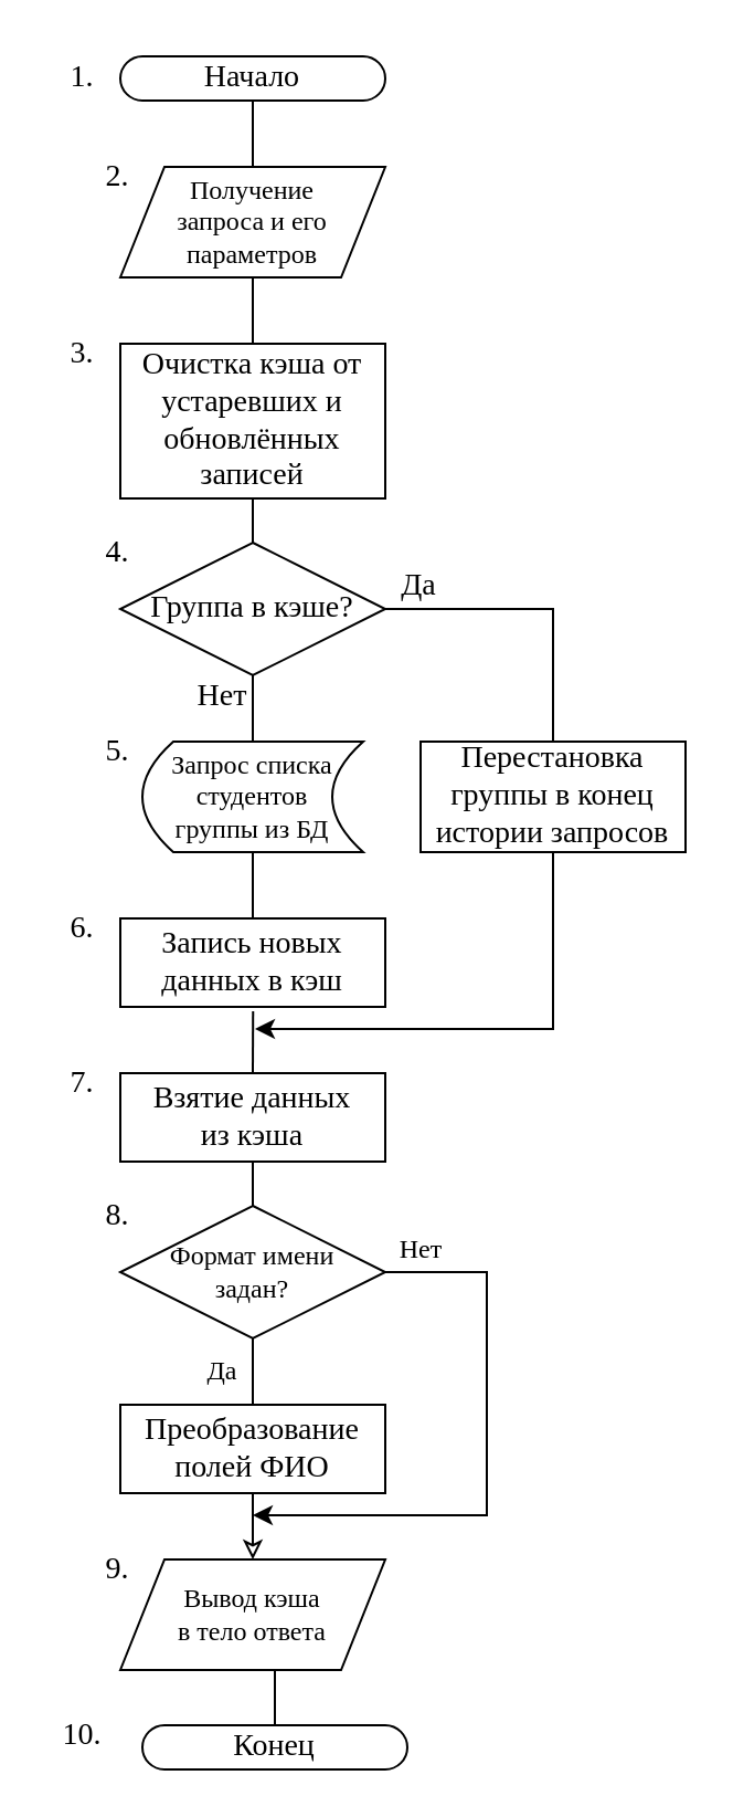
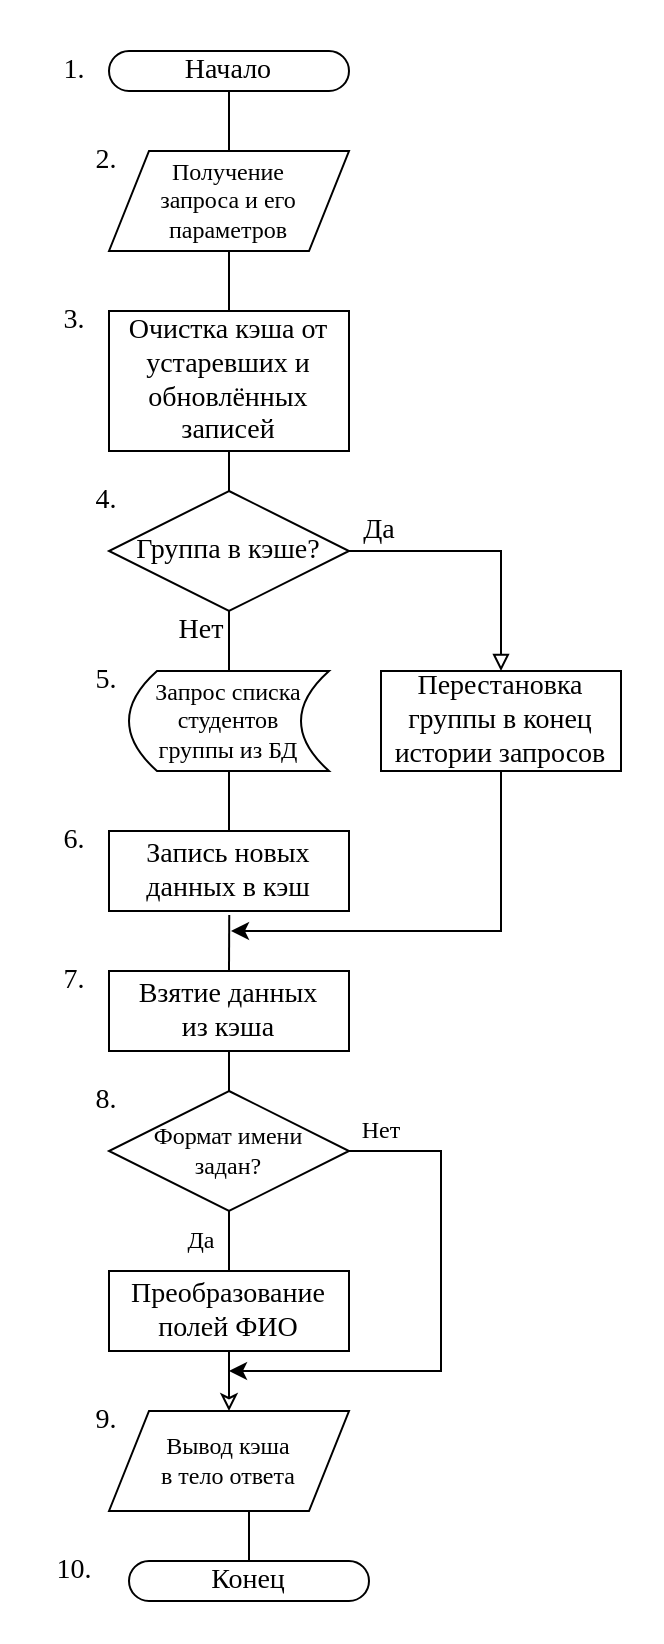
  <mxCell id="0" />
  <mxCell id="1" parent="0" />
  <mxCell id="2" style="edgeStyle=orthogonalEdgeStyle;rounded=0;orthogonalLoop=1;jettySize=auto;html=1;exitX=0.5;exitY=1;exitDx=0;exitDy=0;fontFamily=Times New Roman;fontSize=14;endArrow=none;endFill=0;" parent="1" source="3" target="5" edge="1"><mxGeometry relative="1" as="geometry" /></mxCell>
  <mxCell id="3" value="Начало" style="rounded=1;whiteSpace=wrap;html=1;fontSize=14;fontFamily=Times New Roman;arcSize=50;" parent="1" vertex="1"><mxGeometry x="54" y="25" width="120" height="20" as="geometry" /></mxCell>
  <mxCell id="4" style="edgeStyle=orthogonalEdgeStyle;rounded=0;orthogonalLoop=1;jettySize=auto;html=1;exitX=0.5;exitY=1;exitDx=0;exitDy=0;entryX=0.5;entryY=0;entryDx=0;entryDy=0;fontFamily=Times New Roman;fontSize=12;endArrow=none;endFill=0;" edge="1" parent="1" source="5" target="19"><mxGeometry relative="1" as="geometry" /></mxCell>
  <mxCell id="5" value="&lt;div style=&quot;font-size: 12px;&quot;&gt;Получение&lt;/div&gt;&lt;div style=&quot;font-size: 12px;&quot;&gt;запроса и его параметров&lt;br style=&quot;font-size: 12px;&quot;&gt;&lt;/div&gt;" style="shape=parallelogram;perimeter=parallelogramPerimeter;whiteSpace=wrap;html=1;fixedSize=1;fontFamily=Times New Roman;fontSize=12;" parent="1" vertex="1"><mxGeometry x="54" y="75" width="120" height="50" as="geometry" /></mxCell>
- <mxCell id="6" value="Да" style="edgeStyle=orthogonalEdgeStyle;rounded=0;orthogonalLoop=1;jettySize=auto;html=1;exitX=1;exitY=0.5;exitDx=0;exitDy=0;fontFamily=Times New Roman;fontSize=14;endArrow=none;endFill=0;entryX=0.5;entryY=0;entryDx=0;entryDy=0;" parent="1" source="8" target="22" edge="1"><mxGeometry x="-0.781" y="10" relative="1" as="geometry"><mxPoint as="offset" /><mxPoint x="114" y="495" as="targetPoint" /><Array as="points"><mxPoint x="250" y="275" /></Array></mxGeometry></mxCell>
+ <mxCell id="6" value="Да" style="edgeStyle=orthogonalEdgeStyle;rounded=0;orthogonalLoop=1;jettySize=auto;html=1;exitX=1;exitY=0.5;exitDx=0;exitDy=0;fontFamily=Times New Roman;fontSize=14;endArrow=block;endFill=0;entryX=0.5;entryY=0;entryDx=0;entryDy=0;" parent="1" source="8" target="22" edge="1"><mxGeometry x="-0.781" y="10" relative="1" as="geometry"><mxPoint as="offset" /><mxPoint x="114" y="495" as="targetPoint" /><Array as="points"><mxPoint x="250" y="275" /></Array></mxGeometry></mxCell>
  <mxCell id="7" value="Нет" style="edgeStyle=orthogonalEdgeStyle;rounded=0;orthogonalLoop=1;jettySize=auto;html=1;exitX=0.5;exitY=1;exitDx=0;exitDy=0;entryX=0.5;entryY=0;entryDx=0;entryDy=0;fontFamily=Times New Roman;fontSize=14;endArrow=none;endFill=0;" edge="1" parent="1" source="8" target="13"><mxGeometry x="-0.333" y="-14" relative="1" as="geometry"><mxPoint as="offset" /></mxGeometry></mxCell>
  <mxCell id="8" value="Группа в кэше?" style="rhombus;whiteSpace=wrap;html=1;fontFamily=Times New Roman;fontSize=14;" parent="1" vertex="1"><mxGeometry x="54" y="245" width="120" height="60" as="geometry" /></mxCell>
  <mxCell id="9" value="1." style="text;html=1;strokeColor=none;fillColor=none;align=center;verticalAlign=middle;whiteSpace=wrap;rounded=0;fontFamily=Times New Roman;fontSize=14;" parent="1" vertex="1"><mxGeometry x="20" y="20" width="34" height="30" as="geometry" /></mxCell>
  <mxCell id="10" value="2." style="text;html=1;strokeColor=none;fillColor=none;align=center;verticalAlign=middle;whiteSpace=wrap;rounded=0;fontFamily=Times New Roman;fontSize=14;" parent="1" vertex="1"><mxGeometry x="36" y="65" width="34" height="30" as="geometry" /></mxCell>
  <mxCell id="11" value="4." style="text;html=1;strokeColor=none;fillColor=none;align=center;verticalAlign=middle;whiteSpace=wrap;rounded=0;fontFamily=Times New Roman;fontSize=14;" parent="1" vertex="1"><mxGeometry x="36" y="235" width="34" height="30" as="geometry" /></mxCell>
  <mxCell id="12" style="edgeStyle=orthogonalEdgeStyle;rounded=0;orthogonalLoop=1;jettySize=auto;html=1;exitX=0.5;exitY=1;exitDx=0;exitDy=0;entryX=0.5;entryY=0;entryDx=0;entryDy=0;fontFamily=Times New Roman;fontSize=14;endArrow=none;endFill=0;" edge="1" parent="1" source="13" target="16"><mxGeometry relative="1" as="geometry" /></mxCell>
  <mxCell id="13" value="&lt;div style=&quot;font-size: 12px;&quot;&gt;Запрос списка студентов&lt;/div&gt;&lt;div style=&quot;font-size: 12px;&quot;&gt;группы из БД&lt;br&gt;&lt;/div&gt;" style="shape=dataStorage;whiteSpace=wrap;html=1;fixedSize=1;fontSize=14;fontFamily=Times New Roman;size=14.0;" vertex="1" parent="1"><mxGeometry x="64" y="335" width="100" height="50" as="geometry" /></mxCell>
  <mxCell id="14" value="5." style="text;html=1;strokeColor=none;fillColor=none;align=center;verticalAlign=middle;whiteSpace=wrap;rounded=0;fontFamily=Times New Roman;fontSize=14;" vertex="1" parent="1"><mxGeometry x="36" y="325" width="34" height="30" as="geometry" /></mxCell>
  <mxCell id="15" style="edgeStyle=orthogonalEdgeStyle;rounded=0;orthogonalLoop=1;jettySize=auto;html=1;exitX=0.501;exitY=1.051;exitDx=0;exitDy=0;fontFamily=Times New Roman;fontSize=14;endArrow=none;endFill=0;exitPerimeter=0;entryX=0.5;entryY=0;entryDx=0;entryDy=0;" edge="1" parent="1" source="16"><mxGeometry relative="1" as="geometry"><mxPoint x="114" y="485" as="targetPoint" /></mxGeometry></mxCell>
  <mxCell id="16" value="&lt;div&gt;Запись новых данных в кэш&lt;br&gt;&lt;/div&gt;" style="rounded=0;whiteSpace=wrap;html=1;fontFamily=Times New Roman;fontSize=14;" vertex="1" parent="1"><mxGeometry x="54" y="415" width="120" height="40" as="geometry" /></mxCell>
  <mxCell id="17" value="6." style="text;html=1;strokeColor=none;fillColor=none;align=center;verticalAlign=middle;whiteSpace=wrap;rounded=0;fontFamily=Times New Roman;fontSize=14;" vertex="1" parent="1"><mxGeometry x="20" y="405" width="34" height="30" as="geometry" /></mxCell>
  <mxCell id="18" style="edgeStyle=orthogonalEdgeStyle;rounded=0;orthogonalLoop=1;jettySize=auto;html=1;exitX=0.5;exitY=1;exitDx=0;exitDy=0;entryX=0.5;entryY=0;entryDx=0;entryDy=0;fontFamily=Times New Roman;fontSize=12;endArrow=none;endFill=0;" edge="1" parent="1" source="19" target="8"><mxGeometry relative="1" as="geometry" /></mxCell>
  <mxCell id="19" value="&lt;div&gt;Очистка кэша от устаревших и обновлённых записей&lt;br&gt;&lt;/div&gt;" style="rounded=0;whiteSpace=wrap;html=1;fontFamily=Times New Roman;fontSize=14;" vertex="1" parent="1"><mxGeometry x="54" y="155" width="120" height="70" as="geometry" /></mxCell>
  <mxCell id="20" value="3." style="text;html=1;strokeColor=none;fillColor=none;align=center;verticalAlign=middle;whiteSpace=wrap;rounded=0;fontFamily=Times New Roman;fontSize=14;" vertex="1" parent="1"><mxGeometry x="20" y="145" width="34" height="30" as="geometry" /></mxCell>
  <mxCell id="21" style="edgeStyle=orthogonalEdgeStyle;rounded=0;orthogonalLoop=1;jettySize=auto;html=1;exitX=0.5;exitY=1;exitDx=0;exitDy=0;fontFamily=Times New Roman;fontSize=12;endArrow=classic;endFill=1;" edge="1" parent="1" source="22"><mxGeometry relative="1" as="geometry"><mxPoint x="115" y="465" as="targetPoint" /><mxPoint x="255" y="385" as="sourcePoint" /><Array as="points"><mxPoint x="250" y="465" /></Array></mxGeometry></mxCell>
  <mxCell id="22" value="Перестановка группы в конец истории запросов" style="rounded=0;whiteSpace=wrap;html=1;fontFamily=Times New Roman;fontSize=14;" vertex="1" parent="1"><mxGeometry x="190" y="335" width="120" height="50" as="geometry" /></mxCell>
  <mxCell id="23" style="edgeStyle=orthogonalEdgeStyle;rounded=0;orthogonalLoop=1;jettySize=auto;html=1;exitX=0.5;exitY=1;exitDx=0;exitDy=0;entryX=0.5;entryY=0;entryDx=0;entryDy=0;fontFamily=Times New Roman;fontSize=12;endArrow=none;endFill=0;" edge="1" parent="1" source="24" target="25"><mxGeometry relative="1" as="geometry" /></mxCell>
  <mxCell id="24" value="&lt;div&gt;Вывод кэша&lt;/div&gt;&lt;div&gt;в тело ответа&lt;br&gt;&lt;/div&gt;" style="shape=parallelogram;perimeter=parallelogramPerimeter;whiteSpace=wrap;html=1;fixedSize=1;fontFamily=Times New Roman;fontSize=12;" vertex="1" parent="1"><mxGeometry x="54" y="705" width="120" height="50" as="geometry" /></mxCell>
  <mxCell id="25" value="Конец" style="rounded=1;whiteSpace=wrap;html=1;fontSize=14;fontFamily=Times New Roman;arcSize=50;" vertex="1" parent="1"><mxGeometry x="64" y="780" width="120" height="20" as="geometry" /></mxCell>
  <mxCell id="26" value="7." style="text;html=1;strokeColor=none;fillColor=none;align=center;verticalAlign=middle;whiteSpace=wrap;rounded=0;fontFamily=Times New Roman;fontSize=14;" vertex="1" parent="1"><mxGeometry x="20" y="475" width="34" height="30" as="geometry" /></mxCell>
  <mxCell id="27" value="8." style="text;html=1;strokeColor=none;fillColor=none;align=center;verticalAlign=middle;whiteSpace=wrap;rounded=0;fontFamily=Times New Roman;fontSize=14;" vertex="1" parent="1"><mxGeometry x="36" y="535" width="34" height="30" as="geometry" /></mxCell>
  <mxCell id="28" value="Да" style="edgeStyle=orthogonalEdgeStyle;rounded=0;orthogonalLoop=1;jettySize=auto;html=1;exitX=0.5;exitY=1;exitDx=0;exitDy=0;entryX=0.5;entryY=0;entryDx=0;entryDy=0;fontFamily=Times New Roman;fontSize=12;endArrow=none;endFill=0;" edge="1" parent="1" source="30" target="34"><mxGeometry y="-14" relative="1" as="geometry"><mxPoint as="offset" /></mxGeometry></mxCell>
  <mxCell id="29" value="Нет" style="edgeStyle=orthogonalEdgeStyle;rounded=0;orthogonalLoop=1;jettySize=auto;html=1;exitX=1;exitY=0.5;exitDx=0;exitDy=0;fontFamily=Times New Roman;fontSize=12;endArrow=classic;endFill=1;" edge="1" parent="1" source="30"><mxGeometry x="-0.878" y="10" relative="1" as="geometry"><mxPoint x="114" y="685" as="targetPoint" /><Array as="points"><mxPoint x="220" y="575" /><mxPoint x="220" y="685" /></Array><mxPoint as="offset" /></mxGeometry></mxCell>
  <mxCell id="30" value="&lt;div&gt;Формат имени&lt;/div&gt;&lt;div&gt;задан?&lt;/div&gt;" style="rhombus;whiteSpace=wrap;html=1;fontFamily=Times New Roman;fontSize=12;" vertex="1" parent="1"><mxGeometry x="54" y="545" width="120" height="60" as="geometry" /></mxCell>
  <mxCell id="31" style="edgeStyle=orthogonalEdgeStyle;rounded=0;orthogonalLoop=1;jettySize=auto;html=1;exitX=0.5;exitY=1;exitDx=0;exitDy=0;entryX=0.5;entryY=0;entryDx=0;entryDy=0;fontFamily=Times New Roman;fontSize=12;endArrow=none;endFill=0;" edge="1" parent="1" source="32" target="30"><mxGeometry relative="1" as="geometry" /></mxCell>
  <mxCell id="32" value="&lt;div&gt;Взятие данных&lt;/div&gt;&lt;div&gt;из кэша&lt;br&gt;&lt;/div&gt;" style="rounded=0;whiteSpace=wrap;html=1;fontFamily=Times New Roman;fontSize=14;" vertex="1" parent="1"><mxGeometry x="54" y="485" width="120" height="40" as="geometry" /></mxCell>
  <mxCell id="33" style="edgeStyle=orthogonalEdgeStyle;rounded=0;orthogonalLoop=1;jettySize=auto;html=1;exitX=0.5;exitY=1;exitDx=0;exitDy=0;fontFamily=Times New Roman;fontSize=12;endArrow=classic;endFill=0;" edge="1" parent="1" source="34" target="24"><mxGeometry relative="1" as="geometry" /></mxCell>
  <mxCell id="34" value="Преобразование полей ФИО" style="rounded=0;whiteSpace=wrap;html=1;fontFamily=Times New Roman;fontSize=14;" vertex="1" parent="1"><mxGeometry x="54" y="635" width="120" height="40" as="geometry" /></mxCell>
  <mxCell id="35" value="9." style="text;html=1;strokeColor=none;fillColor=none;align=center;verticalAlign=middle;whiteSpace=wrap;rounded=0;fontFamily=Times New Roman;fontSize=14;" vertex="1" parent="1"><mxGeometry x="36" y="695" width="34" height="30" as="geometry" /></mxCell>
  <mxCell id="36" value="10." style="text;html=1;strokeColor=none;fillColor=none;align=center;verticalAlign=middle;whiteSpace=wrap;rounded=0;fontFamily=Times New Roman;fontSize=14;" vertex="1" parent="1"><mxGeometry x="20" y="770" width="34" height="30" as="geometry" /></mxCell>
